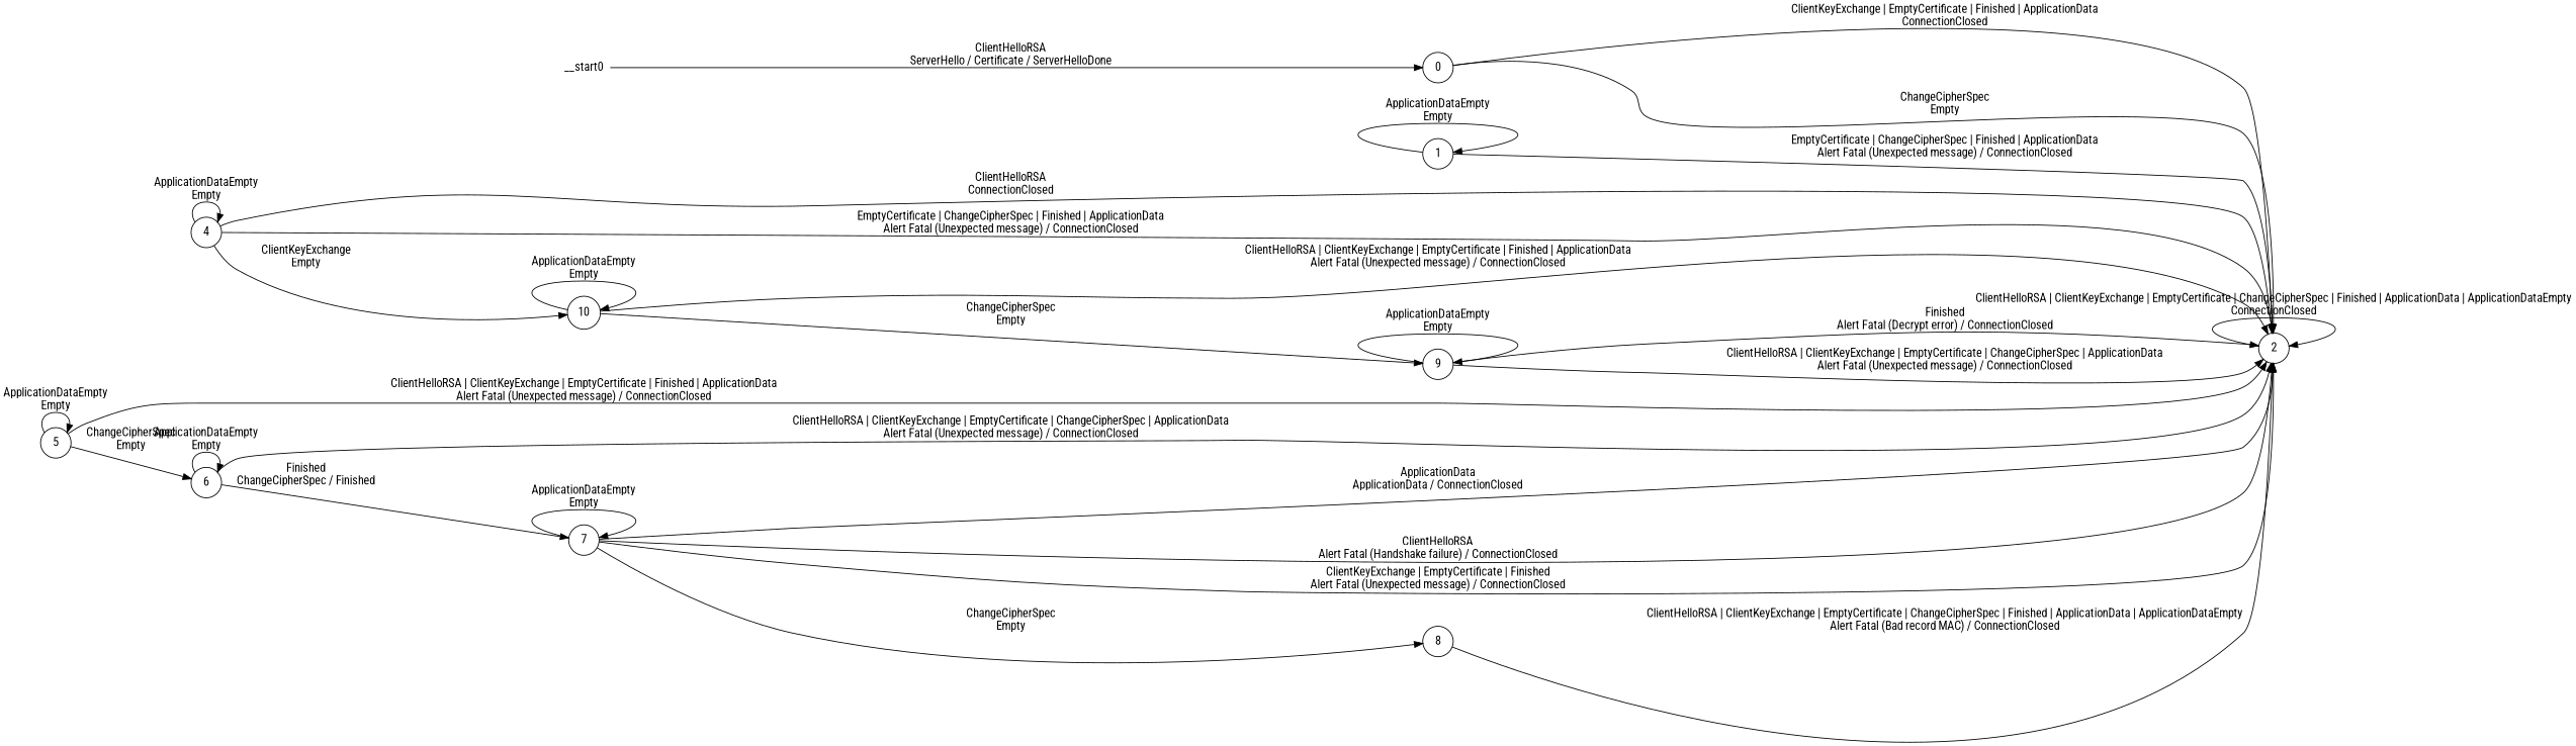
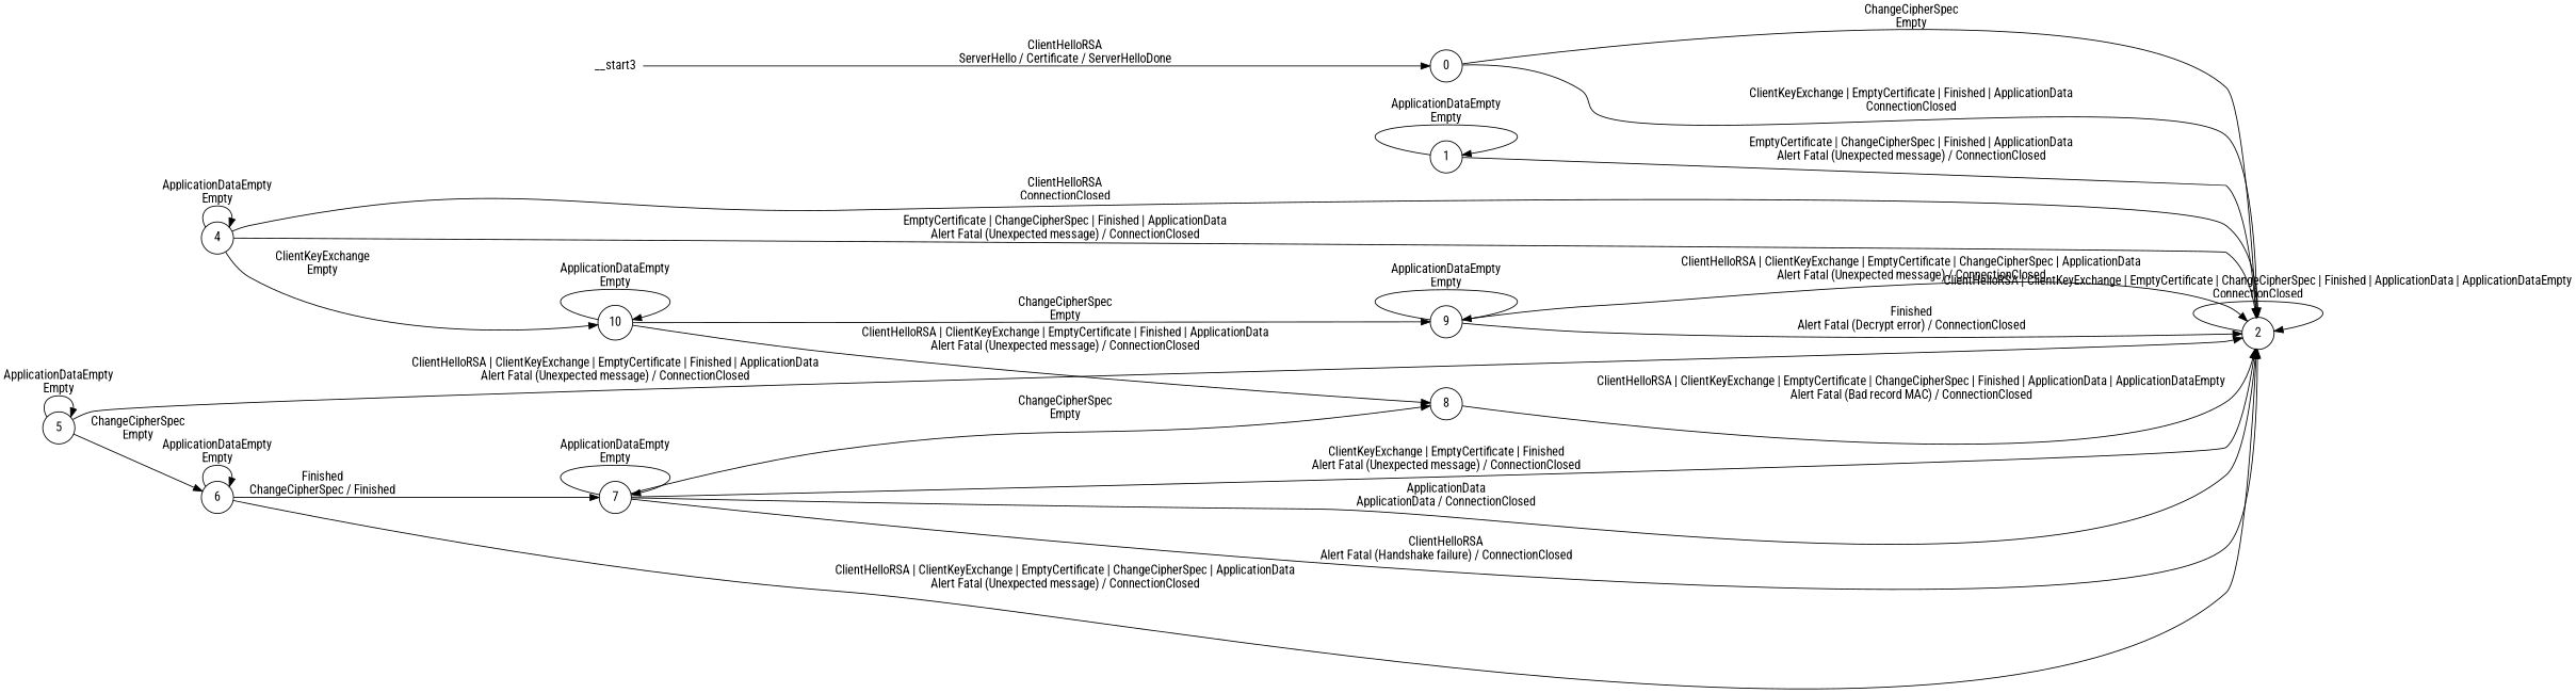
  digraph {
    fontname="Roboto Condensed"
    rankdir=LR
    node [fontname="Roboto Condensed" shape=circle]
    edge [fontname="Roboto Condensed"]
-   __start0 [shape=none]
+   __start0 [shape=none label=__start3]
    n2 [label=0]
    n3 [label=2]
    n4 [label=1]
    n5 [label=4]
    n6 [label=10]
    n7 [label=5]
    n8 [label=6]
    n9 [label=9]
    n10 [label=7]
    n11 [label=8]
    __start0 -> n2 [label=<ClientHelloRSA<br />ServerHello / Certificate / ServerHelloDone>]
    n2 -> n3 [label=<ClientKeyExchange | EmptyCertificate | Finished | ApplicationData<br />ConnectionClosed>]
    n2 -> n3 [label=<ChangeCipherSpec<br />Empty>]
    n3 -> n3 [label=<ClientHelloRSA | ClientKeyExchange | EmptyCertificate | ChangeCipherSpec | Finished | ApplicationData | ApplicationDataEmpty<br />ConnectionClosed>]
    n4 -> n3 [label=<EmptyCertificate | ChangeCipherSpec | Finished | ApplicationData<br />Alert Fatal (Unexpected message) / ConnectionClosed>]
    n4 -> n4 [label=<ApplicationDataEmpty<br />Empty>]
    n5 -> n3 [label=<ClientHelloRSA<br />ConnectionClosed>]
    n5 -> n3 [label=<EmptyCertificate | ChangeCipherSpec | Finished | ApplicationData<br />Alert Fatal (Unexpected message) / ConnectionClosed>]
    n5 -> n5 [label=<ApplicationDataEmpty<br />Empty>]
    n5 -> n6 [label=<ClientKeyExchange<br />Empty>]
-   n6 -> n3 [label=<ClientHelloRSA | ClientKeyExchange | EmptyCertificate | Finished | ApplicationData<br />Alert Fatal (Unexpected message) / ConnectionClosed>]
+   n6 -> n11 [label=<ClientHelloRSA | ClientKeyExchange | EmptyCertificate | Finished | ApplicationData<br />Alert Fatal (Unexpected message) / ConnectionClosed>]
    n6 -> n6 [label=<ApplicationDataEmpty<br />Empty>]
    n6 -> n9 [label=<ChangeCipherSpec<br />Empty>]
    n7 -> n3 [label=<ClientHelloRSA | ClientKeyExchange | EmptyCertificate | Finished | ApplicationData<br />Alert Fatal (Unexpected message) / ConnectionClosed>]
    n7 -> n7 [label=<ApplicationDataEmpty<br />Empty>]
    n7 -> n8 [label=<ChangeCipherSpec<br />Empty>]
    n8 -> n3 [label=<ClientHelloRSA | ClientKeyExchange | EmptyCertificate | ChangeCipherSpec | ApplicationData<br />Alert Fatal (Unexpected message) / ConnectionClosed>]
    n8 -> n8 [label=<ApplicationDataEmpty<br />Empty>]
    n8 -> n10 [label=<Finished<br />ChangeCipherSpec / Finished>]
    n9 -> n3 [label=<Finished<br />Alert Fatal (Decrypt error) / ConnectionClosed>]
    n9 -> n3 [label=<ClientHelloRSA | ClientKeyExchange | EmptyCertificate | ChangeCipherSpec | ApplicationData<br />Alert Fatal (Unexpected message) / ConnectionClosed>]
    n9 -> n9 [label=<ApplicationDataEmpty<br />Empty>]
    n10 -> n3 [label=<ApplicationData<br />ApplicationData / ConnectionClosed>]
    n10 -> n3 [label=<ClientHelloRSA<br />Alert Fatal (Handshake failure) / ConnectionClosed>]
    n10 -> n3 [label=<ClientKeyExchange | EmptyCertificate | Finished<br />Alert Fatal (Unexpected message) / ConnectionClosed>]
    n10 -> n10 [label=<ApplicationDataEmpty<br />Empty>]
    n10 -> n11 [label=<ChangeCipherSpec<br />Empty>]
    n11 -> n3 [label=<ClientHelloRSA | ClientKeyExchange | EmptyCertificate | ChangeCipherSpec | Finished | ApplicationData | ApplicationDataEmpty<br />Alert Fatal (Bad record MAC) / ConnectionClosed>]
  }
